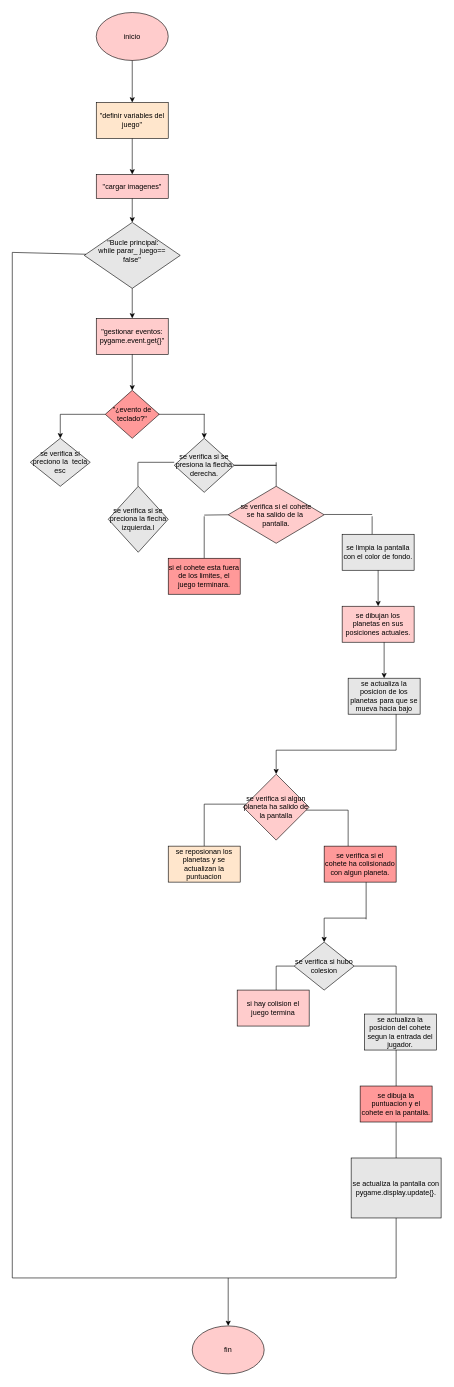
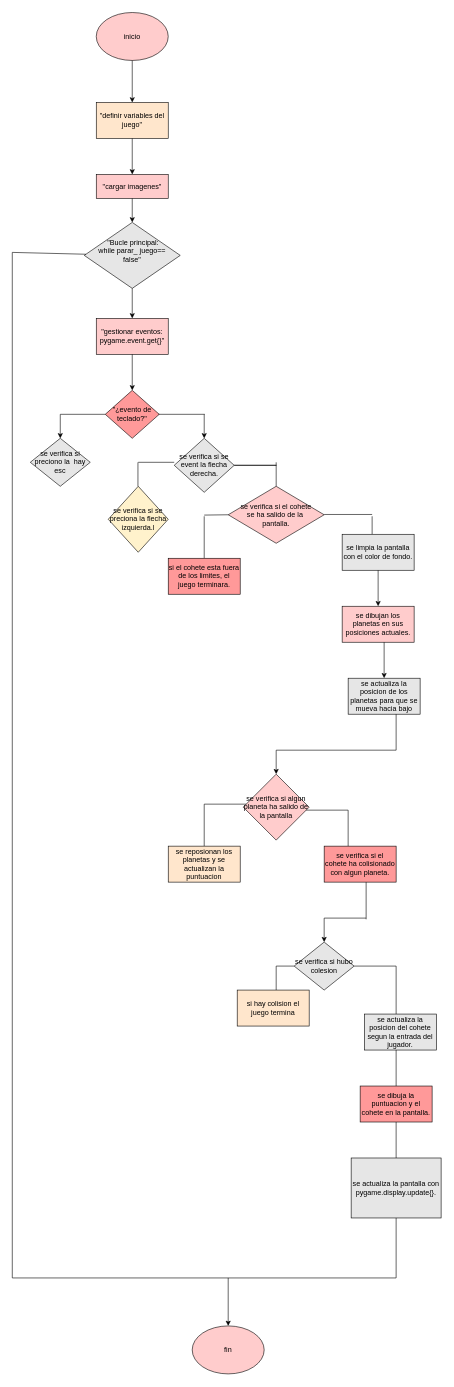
  <mxCell id="0" />
  <mxCell id="1" parent="0" />
  <mxCell id="2" value="inicio" style="ellipse;whiteSpace=wrap;html=1;fillColor=#FFCCCC;" parent="1" vertex="1"><mxGeometry x="160" y="20" width="120" height="80" as="geometry" /></mxCell>
  <mxCell id="3" value="&quot;definir variables del juego&quot;" style="rounded=0;whiteSpace=wrap;html=1;fillColor=#FFE6CC;" parent="1" vertex="1"><mxGeometry x="160" y="170" width="120" height="60" as="geometry" /></mxCell>
  <mxCell id="4" value="" style="endArrow=classic;html=1;entryX=0.5;entryY=0;entryDx=0;entryDy=0;" parent="1" target="3" edge="1"><mxGeometry width="50" height="50" relative="1" as="geometry"><mxPoint x="220" y="100" as="sourcePoint" /><mxPoint x="270" y="50" as="targetPoint" /></mxGeometry></mxCell>
  <mxCell id="5" value="" style="endArrow=classic;html=1;" parent="1" edge="1"><mxGeometry width="50" height="50" relative="1" as="geometry"><mxPoint x="220" y="230" as="sourcePoint" /><mxPoint x="220" y="290" as="targetPoint" /></mxGeometry></mxCell>
  <mxCell id="6" value="&quot;cargar imagenes&quot;" style="rounded=0;whiteSpace=wrap;html=1;fillColor=#FFCCCC;" parent="1" vertex="1"><mxGeometry x="160" y="290" width="120" height="40" as="geometry" /></mxCell>
  <mxCell id="7" value="" style="endArrow=classic;html=1;" parent="1" edge="1"><mxGeometry width="50" height="50" relative="1" as="geometry"><mxPoint x="220" y="330" as="sourcePoint" /><mxPoint x="220" y="370" as="targetPoint" /></mxGeometry></mxCell>
  <mxCell id="8" value="&amp;nbsp;&quot;Bucle principal:&lt;div&gt;&lt;font color=&quot;#000000&quot;&gt;while parar_ juego==&lt;/font&gt;&lt;/div&gt;&lt;div&gt;&lt;font color=&quot;#000000&quot;&gt;&lt;font color=&quot;#000000&quot;&gt;false&quot;&lt;br&gt;&lt;/font&gt;&lt;/font&gt;&lt;div&gt;&lt;br&gt;&lt;/div&gt;&lt;/div&gt;" style="rhombus;whiteSpace=wrap;html=1;fillColor=#E6E6E6;" parent="1" vertex="1"><mxGeometry x="140" y="370" width="160" height="110" as="geometry" /></mxCell>
  <mxCell id="9" value="" style="endArrow=classic;html=1;" parent="1" edge="1"><mxGeometry width="50" height="50" relative="1" as="geometry"><mxPoint x="220" y="480" as="sourcePoint" /><mxPoint x="220" y="530" as="targetPoint" /></mxGeometry></mxCell>
  <mxCell id="10" value="&quot;gestionar eventos:&lt;div&gt;pygame.event.get{}&quot;&lt;/div&gt;" style="rounded=0;whiteSpace=wrap;html=1;fillColor=#FFCCCC;" parent="1" vertex="1"><mxGeometry x="160" y="530" width="120" height="60" as="geometry" /></mxCell>
  <mxCell id="11" value="" style="endArrow=classic;html=1;" parent="1" edge="1"><mxGeometry width="50" height="50" relative="1" as="geometry"><mxPoint x="220" y="590" as="sourcePoint" /><mxPoint x="220" y="650" as="targetPoint" /></mxGeometry></mxCell>
  <mxCell id="12" value="&quot;¿evento de teclado?&quot;" style="rhombus;whiteSpace=wrap;html=1;fillColor=#FF9999;" parent="1" vertex="1"><mxGeometry x="175" y="650" width="90" height="80" as="geometry" /></mxCell>
  <mxCell id="13" value="" style="endArrow=none;html=1;" parent="1" edge="1"><mxGeometry width="50" height="50" relative="1" as="geometry"><mxPoint x="264" y="690" as="sourcePoint" /><mxPoint x="341" y="690" as="targetPoint" /></mxGeometry></mxCell>
  <mxCell id="14" value="" style="endArrow=none;html=1;entryX=0;entryY=0.5;entryDx=0;entryDy=0;" parent="1" target="12" edge="1"><mxGeometry width="50" height="50" relative="1" as="geometry"><mxPoint x="100" y="690" as="sourcePoint" /><mxPoint x="170" y="690" as="targetPoint" /></mxGeometry></mxCell>
  <mxCell id="15" value="" style="endArrow=classic;html=1;" parent="1" edge="1"><mxGeometry width="50" height="50" relative="1" as="geometry"><mxPoint x="340" y="690" as="sourcePoint" /><mxPoint x="340" y="730" as="targetPoint" /></mxGeometry></mxCell>
  <mxCell id="16" value="" style="endArrow=classic;html=1;" parent="1" edge="1"><mxGeometry width="50" height="50" relative="1" as="geometry"><mxPoint x="100" y="690" as="sourcePoint" /><mxPoint x="100" y="730" as="targetPoint" /></mxGeometry></mxCell>
- <mxCell id="17" value="se verifica si preciono la&amp;nbsp; tecla esc" style="rhombus;whiteSpace=wrap;html=1;fillColor=#E6E6E6;" parent="1" vertex="1"><mxGeometry x="50" y="730" width="100" height="80" as="geometry" /></mxCell>
- <mxCell id="18" value="&lt;span style=&quot;color: rgb(0, 0, 0);&quot;&gt;se verifica si se presiona la flecha derecha.&lt;/span&gt;" style="rhombus;whiteSpace=wrap;html=1;fillColor=#E6E6E6;" parent="1" vertex="1"><mxGeometry x="290" y="730" width="100" height="90" as="geometry" /></mxCell>
+ <mxCell id="17" value="se verifica si preciono la&amp;nbsp; hay esc" style="rhombus;whiteSpace=wrap;html=1;fillColor=#E6E6E6;" parent="1" vertex="1"><mxGeometry x="50" y="730" width="100" height="80" as="geometry" /></mxCell>
+ <mxCell id="18" value="&lt;span style=&quot;color: rgb(0, 0, 0);&quot;&gt;se verifica si se event la flecha derecha.&lt;/span&gt;" style="rhombus;whiteSpace=wrap;html=1;fillColor=#E6E6E6;" parent="1" vertex="1"><mxGeometry x="290" y="730" width="100" height="90" as="geometry" /></mxCell>
  <mxCell id="19" value="" style="endArrow=none;html=1;" parent="1" edge="1"><mxGeometry width="50" height="50" relative="1" as="geometry"><mxPoint x="230" y="770" as="sourcePoint" /><mxPoint x="290" y="770" as="targetPoint" /></mxGeometry></mxCell>
  <mxCell id="20" value="" style="endArrow=none;html=1;" parent="1" edge="1"><mxGeometry width="50" height="50" relative="1" as="geometry"><mxPoint x="229.5" y="810" as="sourcePoint" /><mxPoint x="229.5" y="770" as="targetPoint" /></mxGeometry></mxCell>
- <mxCell id="21" value="se verifica si se preciona la flecha izquierda.l" style="rhombus;whiteSpace=wrap;html=1;fillColor=#E6E6E6;" parent="1" vertex="1"><mxGeometry x="180" y="810" width="100" height="110" as="geometry" /></mxCell>
+ <mxCell id="21" value="se verifica si se preciona la flecha izquierda.l" style="rhombus;whiteSpace=wrap;html=1;fillColor=#fff2cc;" parent="1" vertex="1"><mxGeometry x="180" y="810" width="100" height="110" as="geometry" /></mxCell>
  <mxCell id="22" value="" style="endArrow=none;html=1;exitX=1;exitY=0.5;exitDx=0;exitDy=0;" parent="1" source="18" edge="1"><mxGeometry width="50" height="50" relative="1" as="geometry"><mxPoint x="400" y="770" as="sourcePoint" /><mxPoint x="460" y="775" as="targetPoint" /></mxGeometry></mxCell>
  <mxCell id="23" value="" style="endArrow=none;html=1;" parent="1" source="18" edge="1"><mxGeometry width="50" height="50" relative="1" as="geometry"><mxPoint x="390" y="825" as="sourcePoint" /><mxPoint x="460.711" y="775" as="targetPoint" /></mxGeometry></mxCell>
  <mxCell id="24" value="" style="endArrow=none;html=1;" parent="1" edge="1"><mxGeometry width="50" height="50" relative="1" as="geometry"><mxPoint x="460" y="810" as="sourcePoint" /><mxPoint x="460" y="770" as="targetPoint" /></mxGeometry></mxCell>
  <mxCell id="25" value="se verifica si el cohete&lt;div&gt;se ha salido de la&amp;nbsp;&lt;/div&gt;&lt;div&gt;pantalla.&lt;/div&gt;" style="rhombus;whiteSpace=wrap;html=1;fillColor=#FFCCCC;" parent="1" vertex="1"><mxGeometry x="380" y="810" width="160" height="95" as="geometry" /></mxCell>
  <mxCell id="26" value="" style="endArrow=none;html=1;entryX=0;entryY=0.5;entryDx=0;entryDy=0;" parent="1" target="25" edge="1"><mxGeometry width="50" height="50" relative="1" as="geometry"><mxPoint x="340" y="858" as="sourcePoint" /><mxPoint x="380" y="850" as="targetPoint" /></mxGeometry></mxCell>
  <mxCell id="27" value="" style="endArrow=none;html=1;" parent="1" edge="1"><mxGeometry width="50" height="50" relative="1" as="geometry"><mxPoint x="340" y="930" as="sourcePoint" /><mxPoint x="340" y="860" as="targetPoint" /></mxGeometry></mxCell>
  <mxCell id="28" value="si el cohete esta fuera&lt;div&gt;de los limites, el juego terminara.&lt;/div&gt;" style="rounded=0;whiteSpace=wrap;html=1;fillColor=#FF9999;" parent="1" vertex="1"><mxGeometry x="280" y="930" width="120" height="60" as="geometry" /></mxCell>
  <mxCell id="29" value="" style="endArrow=none;html=1;" parent="1" edge="1"><mxGeometry width="50" height="50" relative="1" as="geometry"><mxPoint x="540" y="857" as="sourcePoint" /><mxPoint x="620" y="857" as="targetPoint" /></mxGeometry></mxCell>
  <mxCell id="30" value="" style="endArrow=none;html=1;" parent="1" edge="1"><mxGeometry width="50" height="50" relative="1" as="geometry"><mxPoint x="620" y="890" as="sourcePoint" /><mxPoint x="620" y="860" as="targetPoint" /></mxGeometry></mxCell>
  <mxCell id="31" value="se limpia la pantalla con el color de fondo." style="rounded=0;whiteSpace=wrap;html=1;fillColor=#E6E6E6;" parent="1" vertex="1"><mxGeometry x="570" y="890" width="120" height="60" as="geometry" /></mxCell>
  <mxCell id="32" value="" style="endArrow=classic;html=1;" parent="1" edge="1"><mxGeometry width="50" height="50" relative="1" as="geometry"><mxPoint x="630" y="950" as="sourcePoint" /><mxPoint x="630" y="1010" as="targetPoint" /></mxGeometry></mxCell>
  <mxCell id="33" value="se dibujan los planetas en sus posiciones actuales." style="rounded=0;whiteSpace=wrap;html=1;fillColor=#FFCCCC;" parent="1" vertex="1"><mxGeometry x="570" y="1010" width="120" height="60" as="geometry" /></mxCell>
  <mxCell id="34" value="" style="endArrow=classic;html=1;" parent="1" edge="1"><mxGeometry width="50" height="50" relative="1" as="geometry"><mxPoint x="640" y="1070" as="sourcePoint" /><mxPoint x="640" y="1130" as="targetPoint" /></mxGeometry></mxCell>
  <mxCell id="35" value="se actualiza la posicion de los planetas para que se mueva hacia bajo" style="rounded=0;whiteSpace=wrap;html=1;fillColor=#E6E6E6;" parent="1" vertex="1"><mxGeometry x="580" y="1130" width="120" height="60" as="geometry" /></mxCell>
  <mxCell id="36" value="" style="endArrow=none;html=1;" parent="1" edge="1"><mxGeometry width="50" height="50" relative="1" as="geometry"><mxPoint x="660" y="1250" as="sourcePoint" /><mxPoint x="660" y="1190" as="targetPoint" /></mxGeometry></mxCell>
  <mxCell id="37" value="" style="endArrow=none;html=1;" parent="1" edge="1"><mxGeometry width="50" height="50" relative="1" as="geometry"><mxPoint x="460" y="1250" as="sourcePoint" /><mxPoint x="660" y="1250" as="targetPoint" /></mxGeometry></mxCell>
  <mxCell id="38" value="" style="endArrow=classic;html=1;" parent="1" edge="1"><mxGeometry width="50" height="50" relative="1" as="geometry"><mxPoint x="460" y="1250" as="sourcePoint" /><mxPoint x="460" y="1290" as="targetPoint" /></mxGeometry></mxCell>
  <mxCell id="39" value="se verifica si algun&lt;div&gt;planeta ha salido de&lt;/div&gt;&lt;div&gt;la pantalla&lt;/div&gt;" style="rhombus;whiteSpace=wrap;html=1;fillColor=#FFCCCC;" parent="1" vertex="1"><mxGeometry x="405" y="1290" width="110" height="110" as="geometry" /></mxCell>
  <mxCell id="40" value="" style="endArrow=none;html=1;" parent="1" edge="1"><mxGeometry width="50" height="50" relative="1" as="geometry"><mxPoint x="510" y="1350" as="sourcePoint" /><mxPoint x="580" y="1350" as="targetPoint" /></mxGeometry></mxCell>
  <mxCell id="41" value="" style="endArrow=none;html=1;" parent="1" edge="1"><mxGeometry width="50" height="50" relative="1" as="geometry"><mxPoint x="580" y="1350" as="sourcePoint" /><mxPoint x="580" y="1410" as="targetPoint" /></mxGeometry></mxCell>
  <mxCell id="42" value="se verifica si el cohete ha colisionado con algun planeta." style="rounded=0;whiteSpace=wrap;html=1;fillColor=#FF9999;" parent="1" vertex="1"><mxGeometry x="540" y="1410" width="120" height="60" as="geometry" /></mxCell>
  <mxCell id="43" value="" style="endArrow=none;html=1;" parent="1" edge="1"><mxGeometry width="50" height="50" relative="1" as="geometry"><mxPoint x="340" y="1340" as="sourcePoint" /><mxPoint x="410" y="1340" as="targetPoint" /></mxGeometry></mxCell>
  <mxCell id="44" value="" style="endArrow=none;html=1;" parent="1" edge="1"><mxGeometry width="50" height="50" relative="1" as="geometry"><mxPoint x="340" y="1410" as="sourcePoint" /><mxPoint x="340" y="1340" as="targetPoint" /></mxGeometry></mxCell>
  <mxCell id="45" value="se reposionan los planetas y se actualizan la puntuacion" style="rounded=0;whiteSpace=wrap;html=1;fillColor=#FFE6CC;" parent="1" vertex="1"><mxGeometry x="280" y="1410" width="120" height="60" as="geometry" /></mxCell>
  <mxCell id="46" value="" style="endArrow=none;html=1;" parent="1" edge="1"><mxGeometry width="50" height="50" relative="1" as="geometry"><mxPoint x="610" y="1532" as="sourcePoint" /><mxPoint x="610" y="1470" as="targetPoint" /></mxGeometry></mxCell>
  <mxCell id="47" value="" style="endArrow=none;html=1;" parent="1" edge="1"><mxGeometry width="50" height="50" relative="1" as="geometry"><mxPoint x="540" y="1530" as="sourcePoint" /><mxPoint x="610" y="1530" as="targetPoint" /></mxGeometry></mxCell>
  <mxCell id="48" value="" style="endArrow=classic;html=1;" parent="1" edge="1"><mxGeometry width="50" height="50" relative="1" as="geometry"><mxPoint x="540" y="1530" as="sourcePoint" /><mxPoint x="540" y="1570" as="targetPoint" /></mxGeometry></mxCell>
  <mxCell id="49" value="se verifica si hubo&lt;div&gt;colesion&lt;/div&gt;" style="rhombus;whiteSpace=wrap;html=1;fillColor=#E6E6E6;" parent="1" vertex="1"><mxGeometry x="490" y="1570" width="100" height="80" as="geometry" /></mxCell>
  <mxCell id="50" value="" style="endArrow=none;html=1;" parent="1" edge="1"><mxGeometry width="50" height="50" relative="1" as="geometry"><mxPoint x="460" y="1610" as="sourcePoint" /><mxPoint x="490" y="1610" as="targetPoint" /></mxGeometry></mxCell>
  <mxCell id="51" value="" style="endArrow=none;html=1;" parent="1" edge="1"><mxGeometry width="50" height="50" relative="1" as="geometry"><mxPoint x="460" y="1650" as="sourcePoint" /><mxPoint x="460" y="1610" as="targetPoint" /></mxGeometry></mxCell>
- <mxCell id="52" value="si hay colision el juego termina" style="rounded=0;whiteSpace=wrap;html=1;fillColor=#FFCCCC;" parent="1" vertex="1"><mxGeometry x="395" y="1650" width="120" height="60" as="geometry" /></mxCell>
+ <mxCell id="52" value="si hay colision el juego termina" style="rounded=0;whiteSpace=wrap;html=1;fillColor=#ffe6cc;" parent="1" vertex="1"><mxGeometry x="395" y="1650" width="120" height="60" as="geometry" /></mxCell>
  <mxCell id="53" value="" style="endArrow=none;html=1;" parent="1" edge="1"><mxGeometry width="50" height="50" relative="1" as="geometry"><mxPoint x="590" y="1610" as="sourcePoint" /><mxPoint x="660" y="1610" as="targetPoint" /></mxGeometry></mxCell>
  <mxCell id="54" value="" style="endArrow=none;html=1;" edge="1" parent="1"><mxGeometry width="50" height="50" relative="1" as="geometry"><mxPoint x="660" y="1690" as="sourcePoint" /><mxPoint x="660" y="1610" as="targetPoint" /></mxGeometry></mxCell>
  <mxCell id="55" value="se actualiza la posicion del cohete segun la entrada del jugador." style="rounded=0;whiteSpace=wrap;html=1;fillColor=#E6E6E6;" vertex="1" parent="1"><mxGeometry x="607" y="1690" width="120" height="60" as="geometry" /></mxCell>
  <mxCell id="56" value="" style="endArrow=none;html=1;" edge="1" parent="1"><mxGeometry width="50" height="50" relative="1" as="geometry"><mxPoint x="660" y="1810" as="sourcePoint" /><mxPoint x="660" y="1750" as="targetPoint" /></mxGeometry></mxCell>
  <mxCell id="57" value="se dibuja la puntuacion y el cohete en la pantalla." style="rounded=0;whiteSpace=wrap;html=1;fillColor=#FF9999;" vertex="1" parent="1"><mxGeometry x="600" y="1810" width="120" height="60" as="geometry" /></mxCell>
  <mxCell id="58" value="" style="endArrow=none;html=1;" edge="1" parent="1"><mxGeometry width="50" height="50" relative="1" as="geometry"><mxPoint x="660" y="1930" as="sourcePoint" /><mxPoint x="660" y="1870" as="targetPoint" /></mxGeometry></mxCell>
  <mxCell id="59" value="se actualiza la pantalla con pygame.display.update{}." style="rounded=0;whiteSpace=wrap;html=1;fillColor=#E6E6E6;" vertex="1" parent="1"><mxGeometry x="585" y="1930" width="150" height="100" as="geometry" /></mxCell>
  <mxCell id="60" value="" style="endArrow=none;html=1;" edge="1" parent="1"><mxGeometry width="50" height="50" relative="1" as="geometry"><mxPoint x="660" y="2130" as="sourcePoint" /><mxPoint x="660" y="2030" as="targetPoint" /></mxGeometry></mxCell>
  <mxCell id="61" value="" style="endArrow=none;html=1;" edge="1" parent="1"><mxGeometry width="50" height="50" relative="1" as="geometry"><mxPoint x="20" y="2130" as="sourcePoint" /><mxPoint x="660" y="2130" as="targetPoint" /></mxGeometry></mxCell>
  <mxCell id="62" value="" style="endArrow=none;html=1;" edge="1" parent="1"><mxGeometry width="50" height="50" relative="1" as="geometry"><mxPoint x="20" y="2130" as="sourcePoint" /><mxPoint x="20" y="420" as="targetPoint" /></mxGeometry></mxCell>
  <mxCell id="63" value="" style="endArrow=none;html=1;" edge="1" parent="1" target="8"><mxGeometry width="50" height="50" relative="1" as="geometry"><mxPoint x="20" y="420" as="sourcePoint" /><mxPoint x="150" y="425" as="targetPoint" /></mxGeometry></mxCell>
  <mxCell id="64" value="" style="endArrow=classic;html=1;" edge="1" parent="1"><mxGeometry width="50" height="50" relative="1" as="geometry"><mxPoint x="380" y="2130" as="sourcePoint" /><mxPoint x="380" y="2210" as="targetPoint" /></mxGeometry></mxCell>
  <mxCell id="65" value="fin" style="ellipse;whiteSpace=wrap;html=1;fillColor=#FFCCCC;" vertex="1" parent="1"><mxGeometry x="320" y="2210" width="120" height="80" as="geometry" /></mxCell>
